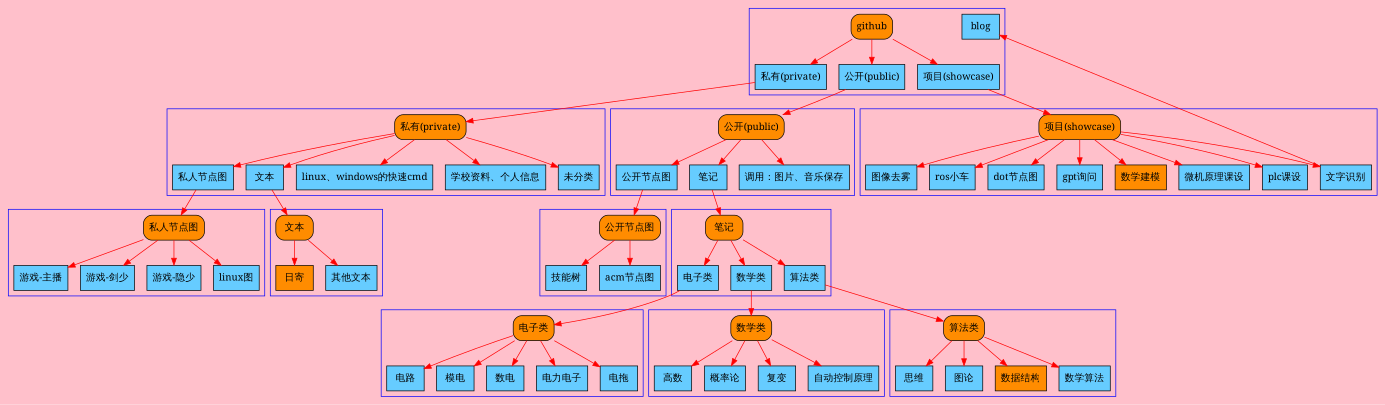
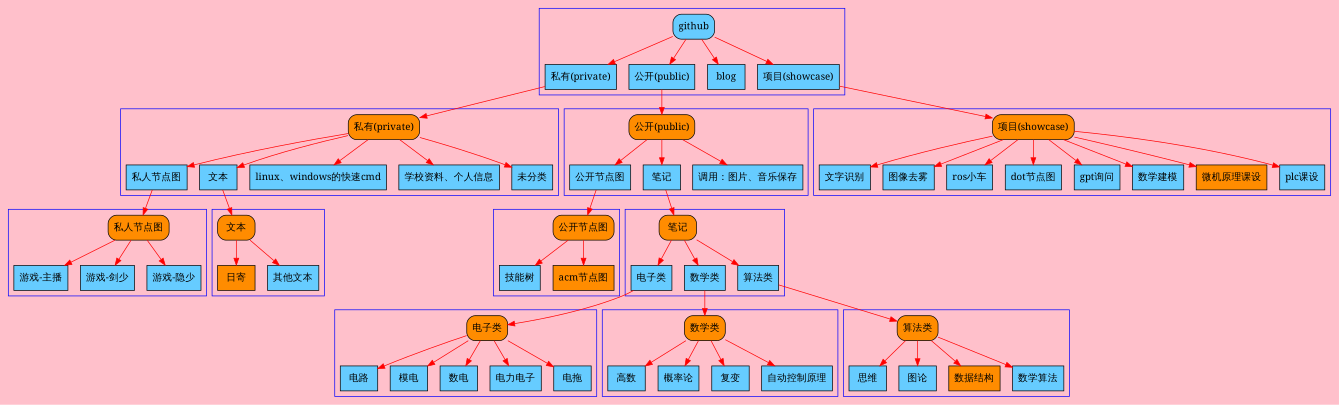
  digraph {
    bgcolor=pink
    fontname="Noto Serif"
    node [fillcolor="#66CCff" fontname="Noto Serif" shape=box style=filled]
    edge [color=red fontname="Noto Serif" style=solid]
-   n1 [fillcolor="#FF8C00" label=github shape=Mrecord]
+   n1 [label=github shape=Mrecord]
    n2 [label="私有(private)"]
    n3 [label="公开(public)"]
    n4 [label=blog]
    n5 [label="项目(showcase)"]
    n6 [fillcolor="#FF8C00" label="私有(private)" shape=Mrecord]
    n7 [label="私人节点图"]
    n8 [label="文本"]
    n9 [label="linux、windows的快速cmd"]
    n10 [label="学校资料、个人信息"]
    n11 [label="未分类"]
    n12 [fillcolor="#FF8C00" label="公开(public)" shape=Mrecord]
    n13 [label="公开节点图"]
    n14 [label="笔记"]
    n15 [label="调用：图片、音乐保存"]
    n16 [fillcolor="#FF8C00" label="项目(showcase)" shape=Mrecord]
    n17 [label="文字识别"]
    n18 [label="图像去雾"]
    n19 [label="ros小车"]
    n20 [label="dot节点图"]
    n21 [label="gpt询问"]
-   n22 [fillcolor="#FF8C00" label="数学建模"]
-   n23 [label="微机原理课设"]
+   n22 [label="数学建模"]
+   n23 [fillcolor="#FF8C00" label="微机原理课设"]
    n24 [label="plc课设"]
    n25 [fillcolor="#FF8C00" label="公开节点图" shape=Mrecord]
    n26 [label="技能树"]
-   n27 [label="acm节点图"]
+   n27 [fillcolor="#FF8C00" label="acm节点图"]
    n28 [fillcolor="#FF8C00" label="私人节点图" shape=Mrecord]
    n29 [label="游戏-主播"]
    n30 [label="游戏-剑少"]
    n31 [label="游戏-隐少"]
-   n32 [label="linux图"]
    n33 [fillcolor="#FF8C00" label="笔记" shape=Mrecord]
    n34 [label="电子类"]
    n35 [label="数学类"]
    n36 [label="算法类"]
    n37 [fillcolor="#FF8C00" label="电子类" shape=Mrecord]
    n38 [label="电路"]
    n39 [label="模电"]
    n40 [label="数电"]
    n41 [label="电力电子"]
    n42 [label="电拖"]
    n43 [fillcolor="#FF8C00" label="数学类" shape=Mrecord]
    n44 [label="高数"]
    n45 [label="概率论"]
    n46 [label="复变"]
    n47 [label="自动控制原理"]
    n48 [fillcolor="#FF8C00" label="算法类" shape=Mrecord]
    n49 [label="思维"]
    n50 [label="图论"]
    n51 [fillcolor="#FF8C00" label="数据结构"]
    n52 [label="数学算法"]
    n53 [fillcolor="#FF8C00" label="文本" shape=Mrecord]
    n54 [fillcolor="#FF8C00" label="日寄"]
    n55 [label="其他文本"]
    subgraph cluster_1 {
      color=blue
      n1
      n2
      n3
      n4
      n5
    }
    subgraph cluster_2 {
      color=blue
      n6
      n7
      n8
      n9
      n10
      n11
    }
    subgraph cluster_3 {
      color=blue
      n12
      n13
      n14
      n15
    }
    subgraph cluster_4 {
      color=blue
      n16
      n17
      n18
      n19
      n20
      n21
      n22
      n23
      n24
    }
    subgraph cluster_5 {
      color=blue
      n25
      n26
      n27
    }
    subgraph cluster_6 {
      color=blue
      n28
      n29
      n30
      n31
-     n32
    }
    subgraph cluster_7 {
      color=blue
      n33
      n34
      n35
      n36
    }
    subgraph cluster_8 {
      color=blue
      n37
      n38
      n39
      n40
      n41
      n42
    }
    subgraph cluster_9 {
      color=blue
      n43
      n44
      n45
      n46
      n47
    }
    subgraph cluster_10 {
      color=blue
      n48
      n49
      n50
      n51
      n52
    }
    subgraph cluster_11 {
      color=blue
      n53
      n54
      n55
    }
    n1 -> n2
    n1 -> n3
-   n17 -> n4
+   n1 -> n4
    n1 -> n5
    n2 -> n6
    n3 -> n12
    n5 -> n16
    n6 -> n7
    n6 -> n8
    n6 -> n9
    n6 -> n10
    n6 -> n11
    n7 -> n28
    n8 -> n53
    n12 -> n13
    n12 -> n14
    n12 -> n15
    n13 -> n25
    n14 -> n33
    n16 -> n17
    n16 -> n18
    n16 -> n19
    n16 -> n20
    n16 -> n21
    n16 -> n22
    n16 -> n23
    n16 -> n24
    n25 -> n26
    n25 -> n27
    n28 -> n29
    n28 -> n30
    n28 -> n31
-   n28 -> n32
    n33 -> n34
    n33 -> n35
    n33 -> n36
    n34 -> n37
    n35 -> n43
    n36 -> n48
    n37 -> n38
    n37 -> n39
    n37 -> n40
    n37 -> n41
    n37 -> n42
    n43 -> n44
    n43 -> n45
    n43 -> n46
    n43 -> n47
    n48 -> n49
    n48 -> n50
    n48 -> n51
    n48 -> n52
    n53 -> n54
    n53 -> n55
  }
